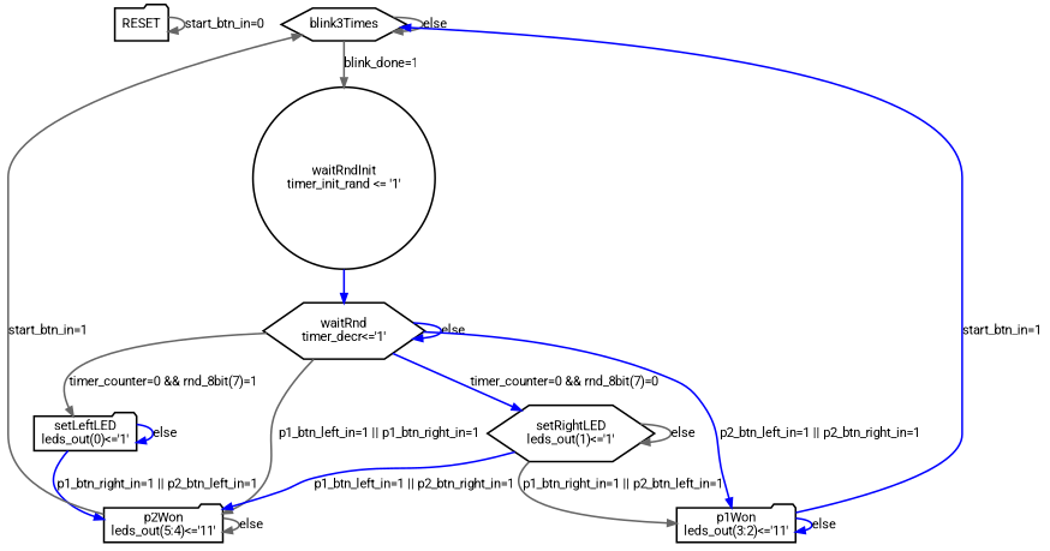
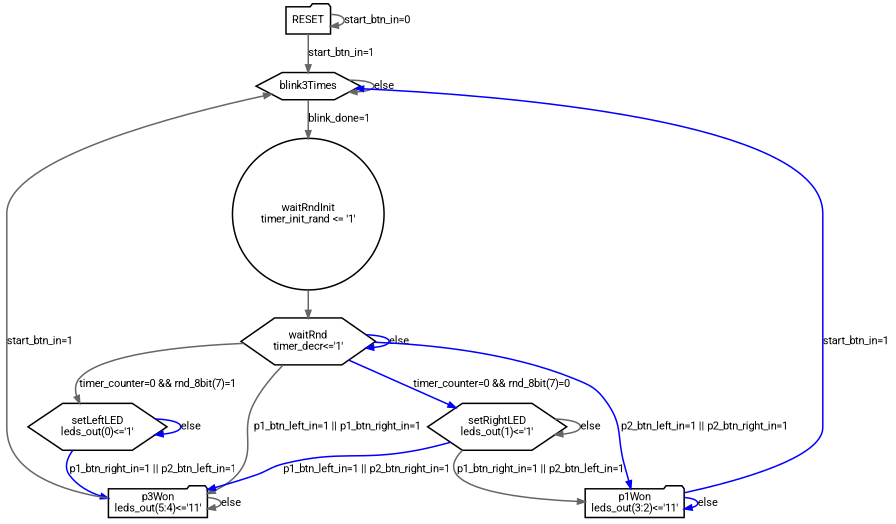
  digraph {
    fontname=Roboto
    pencolor=green
    penwidth=2.0
    node [fontname=Roboto penwidth=2 shape=folder]
    edge [color=gray40 fontname=Roboto penwidth=2]
    n1 [label=RESET]
    n2 [label=blink3Times shape=hexagon]
    n3 [label="waitRndInit\ntimer_init_rand <= '1'" shape=circle]
    n4 [label="waitRnd\ntimer_decr<='1'" shape=hexagon]
-   n5 [label="setLeftLED\nleds_out(0)<='1'"]
+   n5 [label="setLeftLED\nleds_out(0)<='1'" shape=hexagon]
    n6 [label="setRightLED\nleds_out(1)<='1'" shape=hexagon]
    n7 [label="p1Won\nleds_out(3:2)<='11'"]
-   n8 [label="p2Won\nleds_out(5:4)<='11'"]
+   n8 [label="p3Won\nleds_out(5:4)<='11'"]
    n1 -> n1 [label="start_btn_in=0"]
+   n1 -> n2 [label="start_btn_in=1"]
    n2 -> n2 [label=else]
    n2 -> n3 [label="blink_done=1"]
-   n3 -> n4 [color=blue]
+   n3 -> n4
    n4 -> n4 [color=blue label=else]
    n4 -> n5 [label="timer_counter=0 && rnd_8bit(7)=1"]
    n4 -> n6 [color=blue label="timer_counter=0 && rnd_8bit(7)=0"]
    n4 -> n7 [color=blue label="p2_btn_left_in=1 || p2_btn_right_in=1"]
    n4 -> n8 [label="p1_btn_left_in=1 || p1_btn_right_in=1"]
    n5 -> n5 [color=blue label=else penwidth=2.0]
    n5 -> n8 [color=blue label="p1_btn_right_in=1 || p2_btn_left_in=1"]
    n6 -> n6 [label=else]
    n6 -> n7 [label="p1_btn_right_in=1 || p2_btn_left_in=1"]
    n6 -> n8 [color=blue label="p1_btn_left_in=1 || p2_btn_right_in=1"]
    n7 -> n2 [color=blue label="start_btn_in=1"]
    n7 -> n7 [color=blue label=else]
    n8 -> n2 [label="start_btn_in=1"]
    n8 -> n8 [label=else]
  }
